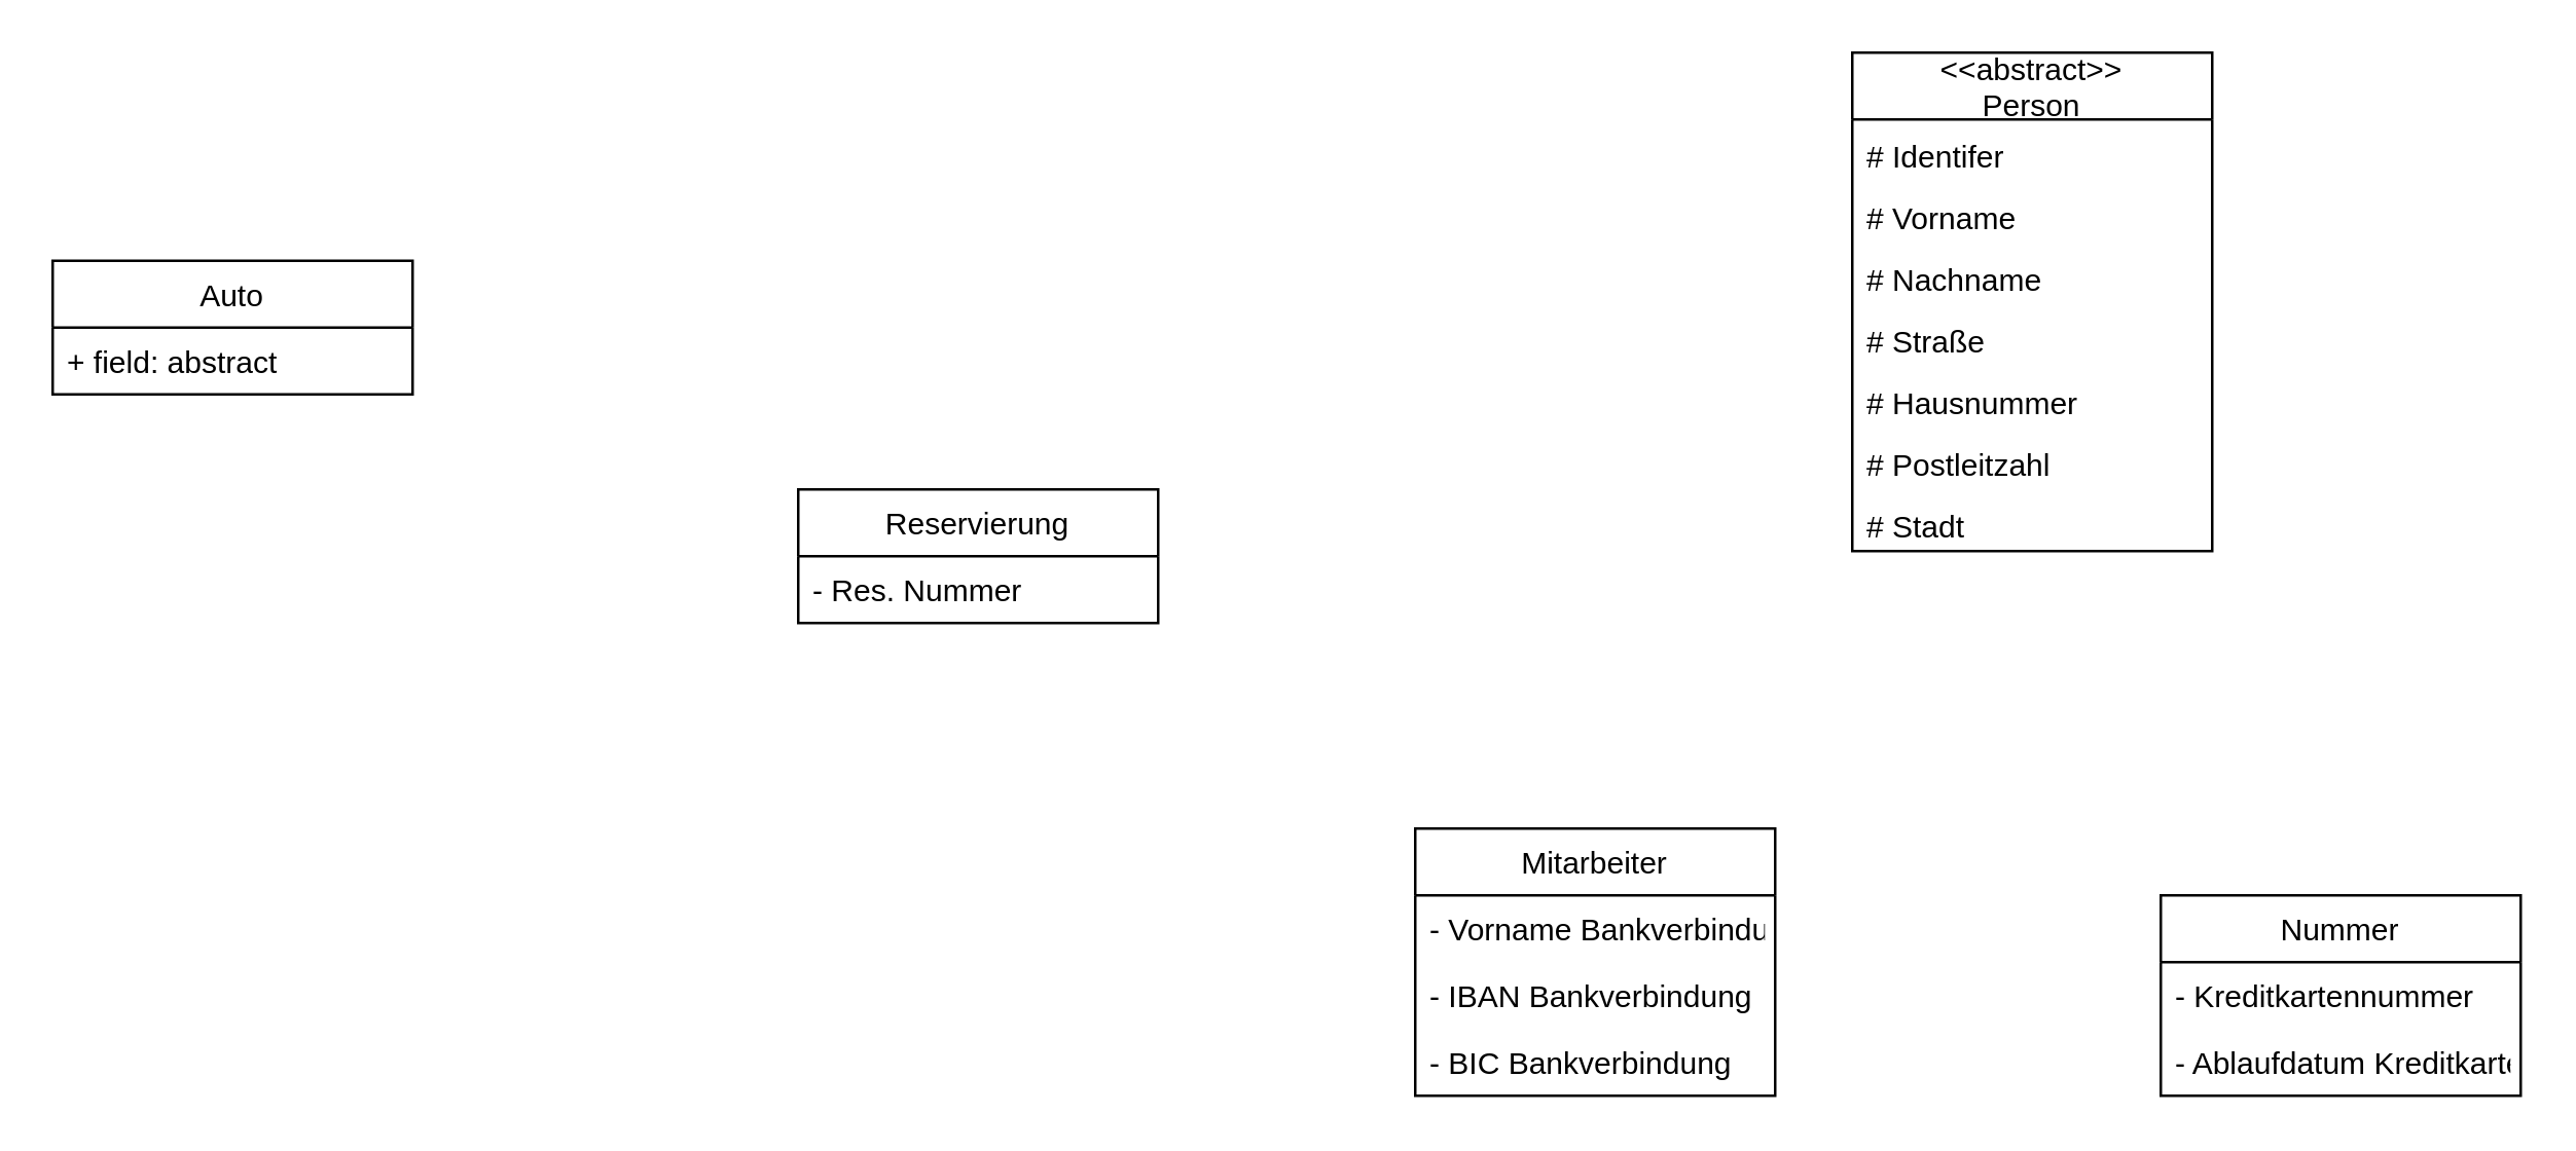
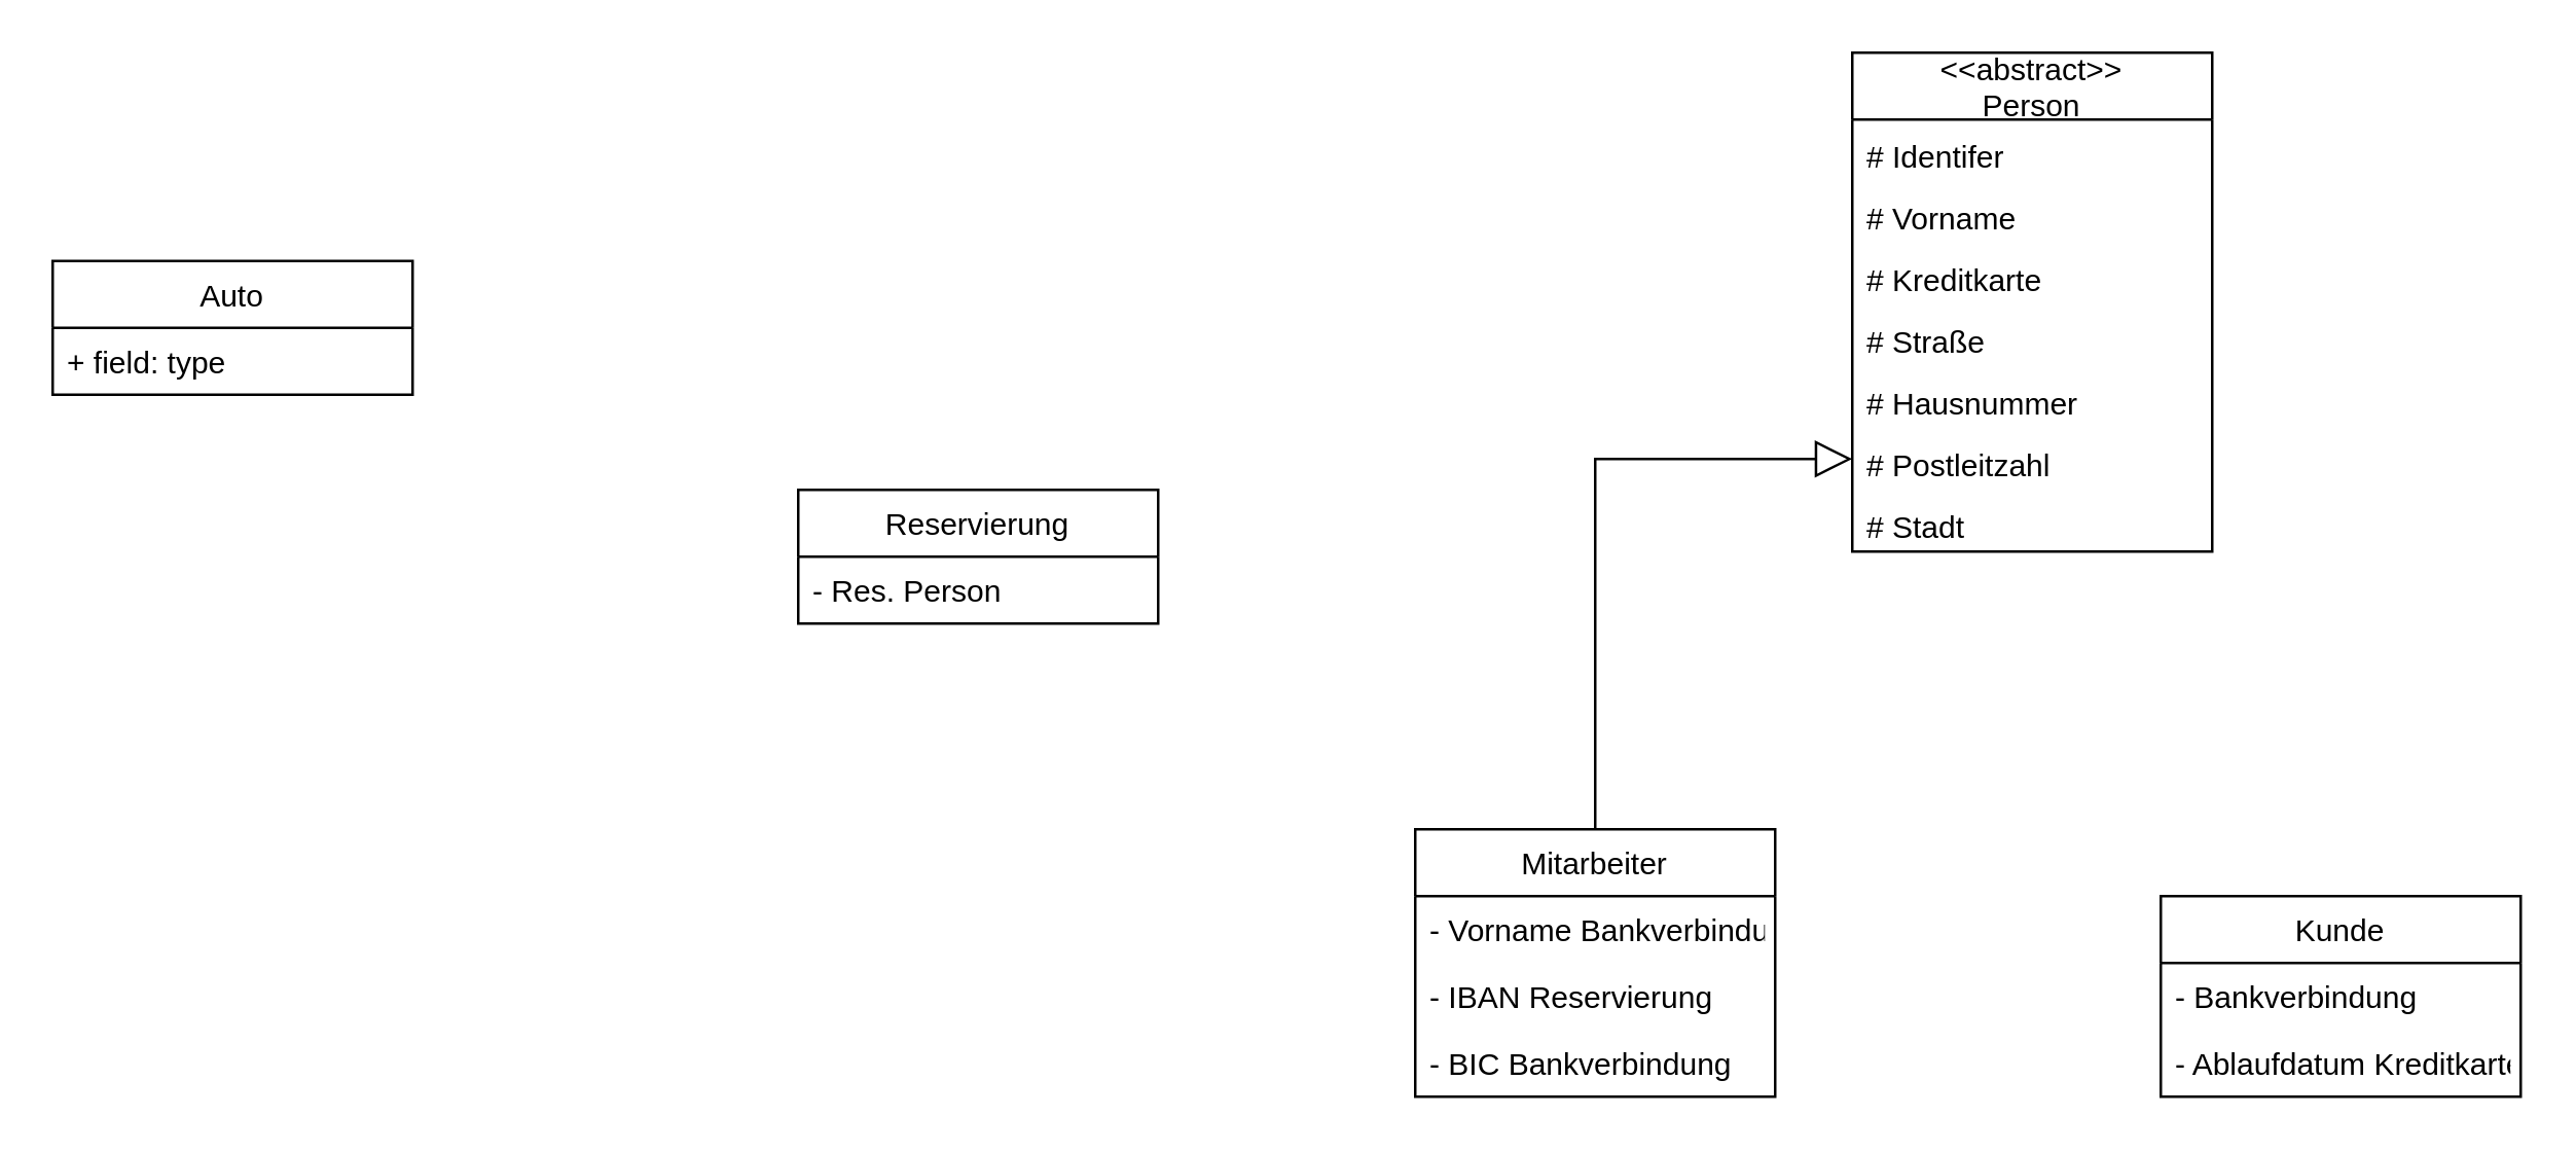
  <mxCell id="0" />
  <mxCell id="1" parent="0" />
  <mxCell id="2" value="Auto" style="swimlane;fontStyle=0;childLayout=stackLayout;horizontal=1;startSize=26;fillColor=none;horizontalStack=0;resizeParent=1;resizeParentMax=0;resizeLast=0;collapsible=1;marginBottom=0;" vertex="1" parent="1"><mxGeometry x="20" y="101" width="140" height="52" as="geometry" /></mxCell>
- <mxCell id="3" value="+ field: abstract" style="text;strokeColor=none;fillColor=none;align=left;verticalAlign=top;spacingLeft=4;spacingRight=4;overflow=hidden;rotatable=0;points=[[0,0.5],[1,0.5]];portConstraint=eastwest;" vertex="1" parent="2"><mxGeometry y="26" width="140" height="26" as="geometry" /></mxCell>
+ <mxCell id="3" value="+ field: type" style="text;strokeColor=none;fillColor=none;align=left;verticalAlign=top;spacingLeft=4;spacingRight=4;overflow=hidden;rotatable=0;points=[[0,0.5],[1,0.5]];portConstraint=eastwest;" vertex="1" parent="2"><mxGeometry y="26" width="140" height="26" as="geometry" /></mxCell>
  <mxCell id="4" value="&lt;&lt;abstract&gt;&gt;&#10;Person" style="swimlane;fontStyle=0;childLayout=stackLayout;horizontal=1;startSize=26;fillColor=none;horizontalStack=0;resizeParent=1;resizeParentMax=0;resizeLast=0;collapsible=1;marginBottom=0;" vertex="1" parent="1"><mxGeometry x="720" y="20" width="140" height="194" as="geometry" /></mxCell>
  <mxCell id="5" value="# Identifer" style="text;strokeColor=none;fillColor=none;align=left;verticalAlign=bottom;spacingLeft=4;spacingRight=4;overflow=hidden;rotatable=0;points=[[0,0.5],[1,0.5]];portConstraint=eastwest;" vertex="1" parent="4"><mxGeometry y="26" width="140" height="24" as="geometry" /></mxCell>
  <mxCell id="6" value="# Vorname" style="text;strokeColor=none;fillColor=none;align=left;verticalAlign=bottom;spacingLeft=4;spacingRight=4;overflow=hidden;rotatable=0;points=[[0,0.5],[1,0.5]];portConstraint=eastwest;" vertex="1" parent="4"><mxGeometry y="50" width="140" height="24" as="geometry" /></mxCell>
- <mxCell id="7" value="# Nachname" style="text;strokeColor=none;fillColor=none;align=left;verticalAlign=bottom;spacingLeft=4;spacingRight=4;overflow=hidden;rotatable=0;points=[[0,0.5],[1,0.5]];portConstraint=eastwest;" vertex="1" parent="4"><mxGeometry y="74" width="140" height="24" as="geometry" /></mxCell>
+ <mxCell id="7" value="# Kreditkarte" style="text;strokeColor=none;fillColor=none;align=left;verticalAlign=bottom;spacingLeft=4;spacingRight=4;overflow=hidden;rotatable=0;points=[[0,0.5],[1,0.5]];portConstraint=eastwest;" vertex="1" parent="4"><mxGeometry y="74" width="140" height="24" as="geometry" /></mxCell>
  <mxCell id="8" value="# Straße" style="text;strokeColor=none;fillColor=none;align=left;verticalAlign=bottom;spacingLeft=4;spacingRight=4;overflow=hidden;rotatable=0;points=[[0,0.5],[1,0.5]];portConstraint=eastwest;" vertex="1" parent="4"><mxGeometry y="98" width="140" height="24" as="geometry" /></mxCell>
  <mxCell id="9" value="# Hausnummer" style="text;strokeColor=none;fillColor=none;align=left;verticalAlign=bottom;spacingLeft=4;spacingRight=4;overflow=hidden;rotatable=0;points=[[0,0.5],[1,0.5]];portConstraint=eastwest;" vertex="1" parent="4"><mxGeometry y="122" width="140" height="24" as="geometry" /></mxCell>
  <mxCell id="10" value="# Postleitzahl" style="text;strokeColor=none;fillColor=none;align=left;verticalAlign=bottom;spacingLeft=4;spacingRight=4;overflow=hidden;rotatable=0;points=[[0,0.5],[1,0.5]];portConstraint=eastwest;" vertex="1" parent="4"><mxGeometry y="146" width="140" height="24" as="geometry" /></mxCell>
  <mxCell id="11" value="# Stadt" style="text;strokeColor=none;fillColor=none;align=left;verticalAlign=bottom;spacingLeft=4;spacingRight=4;overflow=hidden;rotatable=0;points=[[0,0.5],[1,0.5]];portConstraint=eastwest;" vertex="1" parent="4"><mxGeometry y="170" width="140" height="24" as="geometry" /></mxCell>
+ <mxCell id="12" style="edgeStyle=orthogonalEdgeStyle;rounded=0;orthogonalLoop=1;jettySize=auto;html=1;exitX=0.5;exitY=0;exitDx=0;exitDy=0;entryX=0;entryY=0.5;entryDx=0;entryDy=0;endArrow=block;endFill=0;endSize=12;" edge="1" parent="1" source="13" target="10"><mxGeometry relative="1" as="geometry" /></mxCell>
  <mxCell id="13" value="Mitarbeiter" style="swimlane;fontStyle=0;childLayout=stackLayout;horizontal=1;startSize=26;fillColor=none;horizontalStack=0;resizeParent=1;resizeParentMax=0;resizeLast=0;collapsible=1;marginBottom=0;" vertex="1" parent="1"><mxGeometry x="550" y="322" width="140" height="104" as="geometry" /></mxCell>
  <mxCell id="14" value="- Vorname Bankverbindung" style="text;strokeColor=none;fillColor=none;align=left;verticalAlign=top;spacingLeft=4;spacingRight=4;overflow=hidden;rotatable=0;points=[[0,0.5],[1,0.5]];portConstraint=eastwest;" vertex="1" parent="13"><mxGeometry y="26" width="140" height="26" as="geometry" /></mxCell>
- <mxCell id="15" value="- IBAN Bankverbindung" style="text;strokeColor=none;fillColor=none;align=left;verticalAlign=top;spacingLeft=4;spacingRight=4;overflow=hidden;rotatable=0;points=[[0,0.5],[1,0.5]];portConstraint=eastwest;" vertex="1" parent="13"><mxGeometry y="52" width="140" height="26" as="geometry" /></mxCell>
+ <mxCell id="15" value="- IBAN Reservierung" style="text;strokeColor=none;fillColor=none;align=left;verticalAlign=top;spacingLeft=4;spacingRight=4;overflow=hidden;rotatable=0;points=[[0,0.5],[1,0.5]];portConstraint=eastwest;" vertex="1" parent="13"><mxGeometry y="52" width="140" height="26" as="geometry" /></mxCell>
  <mxCell id="16" value="- BIC Bankverbindung" style="text;strokeColor=none;fillColor=none;align=left;verticalAlign=top;spacingLeft=4;spacingRight=4;overflow=hidden;rotatable=0;points=[[0,0.5],[1,0.5]];portConstraint=eastwest;" vertex="1" parent="13"><mxGeometry y="78" width="140" height="26" as="geometry" /></mxCell>
- <mxCell id="17" value="Nummer" style="swimlane;fontStyle=0;childLayout=stackLayout;horizontal=1;startSize=26;fillColor=none;horizontalStack=0;resizeParent=1;resizeParentMax=0;resizeLast=0;collapsible=1;marginBottom=0;" vertex="1" parent="1"><mxGeometry x="840" y="348" width="140" height="78" as="geometry" /></mxCell>
- <mxCell id="18" value="- Kreditkartennummer" style="text;strokeColor=none;fillColor=none;align=left;verticalAlign=top;spacingLeft=4;spacingRight=4;overflow=hidden;rotatable=0;points=[[0,0.5],[1,0.5]];portConstraint=eastwest;" vertex="1" parent="17"><mxGeometry y="26" width="140" height="26" as="geometry" /></mxCell>
+ <mxCell id="17" value="Kunde" style="swimlane;fontStyle=0;childLayout=stackLayout;horizontal=1;startSize=26;fillColor=none;horizontalStack=0;resizeParent=1;resizeParentMax=0;resizeLast=0;collapsible=1;marginBottom=0;" vertex="1" parent="1"><mxGeometry x="840" y="348" width="140" height="78" as="geometry" /></mxCell>
+ <mxCell id="18" value="- Bankverbindung" style="text;strokeColor=none;fillColor=none;align=left;verticalAlign=top;spacingLeft=4;spacingRight=4;overflow=hidden;rotatable=0;points=[[0,0.5],[1,0.5]];portConstraint=eastwest;" vertex="1" parent="17"><mxGeometry y="26" width="140" height="26" as="geometry" /></mxCell>
  <mxCell id="19" value="- Ablaufdatum Kreditkarte" style="text;strokeColor=none;fillColor=none;align=left;verticalAlign=top;spacingLeft=4;spacingRight=4;overflow=hidden;rotatable=0;points=[[0,0.5],[1,0.5]];portConstraint=eastwest;" vertex="1" parent="17"><mxGeometry y="52" width="140" height="26" as="geometry" /></mxCell>
  <mxCell id="20" value="Reservierung" style="swimlane;fontStyle=0;childLayout=stackLayout;horizontal=1;startSize=26;fillColor=none;horizontalStack=0;resizeParent=1;resizeParentMax=0;resizeLast=0;collapsible=1;marginBottom=0;" vertex="1" parent="1"><mxGeometry x="310" y="190" width="140" height="52" as="geometry" /></mxCell>
- <mxCell id="21" value="- Res. Nummer" style="text;strokeColor=none;fillColor=none;align=left;verticalAlign=top;spacingLeft=4;spacingRight=4;overflow=hidden;rotatable=0;points=[[0,0.5],[1,0.5]];portConstraint=eastwest;" vertex="1" parent="20"><mxGeometry y="26" width="140" height="26" as="geometry" /></mxCell>
+ <mxCell id="21" value="- Res. Person" style="text;strokeColor=none;fillColor=none;align=left;verticalAlign=top;spacingLeft=4;spacingRight=4;overflow=hidden;rotatable=0;points=[[0,0.5],[1,0.5]];portConstraint=eastwest;" vertex="1" parent="20"><mxGeometry y="26" width="140" height="26" as="geometry" /></mxCell>
